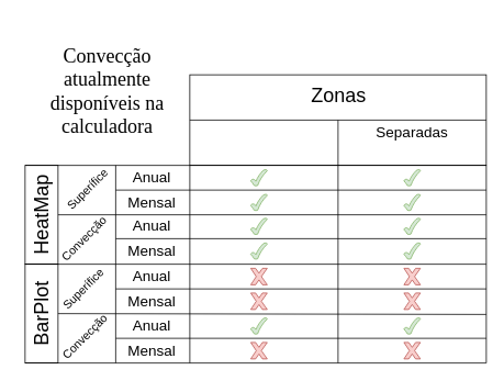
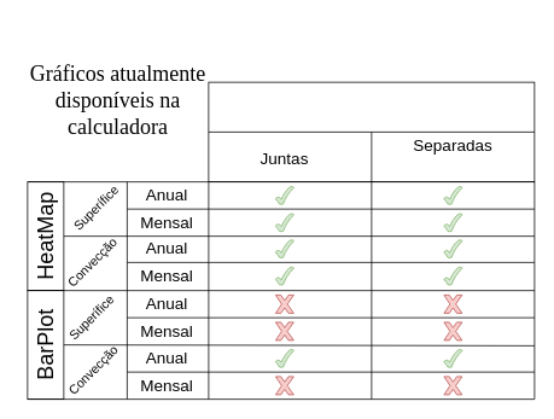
  <mxCell id="0" />
  <mxCell id="1" parent="0" />
  <mxCell id="2" value="" style="endArrow=none;html=1;rounded=0;" edge="1" parent="1"><mxGeometry width="50" height="50" relative="1" as="geometry"><mxPoint x="30" y="320" as="sourcePoint" /><mxPoint x="590" y="320" as="targetPoint" /></mxGeometry></mxCell>
  <mxCell id="3" value="" style="endArrow=none;html=1;rounded=0;" edge="1" parent="1"><mxGeometry width="50" height="50" relative="1" as="geometry"><mxPoint x="30" y="200" as="sourcePoint" /><mxPoint x="590" y="200" as="targetPoint" /></mxGeometry></mxCell>
  <mxCell id="4" value="" style="endArrow=none;html=1;rounded=0;" edge="1" parent="1"><mxGeometry width="50" height="50" relative="1" as="geometry"><mxPoint x="30" y="440" as="sourcePoint" /><mxPoint x="590" y="440" as="targetPoint" /></mxGeometry></mxCell>
  <mxCell id="5" value="" style="rounded=0;whiteSpace=wrap;html=1;fillColor=none;" vertex="1" parent="1"><mxGeometry x="230" y="90" width="360" height="110" as="geometry" /></mxCell>
- <mxCell id="6" value="&lt;font style=&quot;font-size: 24px;&quot;&gt;Zonas&lt;/font&gt;" style="text;html=1;align=center;verticalAlign=middle;whiteSpace=wrap;rounded=0;" vertex="1" parent="1"><mxGeometry x="381" y="101" width="60" height="30" as="geometry" /></mxCell>
+ <mxCell id="7" value="&lt;font style=&quot;font-size: 18px;&quot;&gt;Juntas&lt;/font&gt;" style="text;html=1;align=center;verticalAlign=middle;whiteSpace=wrap;rounded=0;" vertex="1" parent="1"><mxGeometry x="284" y="160" width="60" height="30" as="geometry" /></mxCell>
  <mxCell id="8" value="&lt;font style=&quot;font-size: 18px;&quot;&gt;Separadas&lt;/font&gt;" style="text;html=1;align=center;verticalAlign=middle;whiteSpace=wrap;rounded=0;" vertex="1" parent="1"><mxGeometry x="470" y="145" width="60" height="30" as="geometry" /></mxCell>
  <mxCell id="9" value="" style="endArrow=none;html=1;rounded=0;exitX=0;exitY=0.5;exitDx=0;exitDy=0;entryX=1;entryY=0.5;entryDx=0;entryDy=0;" edge="1" parent="1" source="5" target="5"><mxGeometry width="50" height="50" relative="1" as="geometry"><mxPoint x="330" y="270" as="sourcePoint" /><mxPoint x="380" y="220" as="targetPoint" /></mxGeometry></mxCell>
  <mxCell id="10" value="" style="endArrow=none;html=1;rounded=0;" edge="1" parent="1"><mxGeometry width="50" height="50" relative="1" as="geometry"><mxPoint x="410" y="440" as="sourcePoint" /><mxPoint x="410" y="145" as="targetPoint" /></mxGeometry></mxCell>
  <mxCell id="11" value="" style="rounded=0;whiteSpace=wrap;html=1;fillColor=none;" vertex="1" parent="1"><mxGeometry x="30" y="200" width="40" height="120" as="geometry" /></mxCell>
  <mxCell id="12" value="" style="rounded=0;whiteSpace=wrap;html=1;fillColor=none;" vertex="1" parent="1"><mxGeometry x="30" y="320" width="40" height="120" as="geometry" /></mxCell>
  <mxCell id="13" value="&lt;font style=&quot;font-size: 24px;&quot;&gt;HeatMap&lt;/font&gt;" style="text;html=1;align=center;verticalAlign=middle;whiteSpace=wrap;rounded=0;rotation=-90;" vertex="1" parent="1"><mxGeometry x="20" y="245" width="60" height="30" as="geometry" /></mxCell>
  <mxCell id="14" value="&lt;font style=&quot;font-size: 24px;&quot;&gt;BarPlot&lt;/font&gt;" style="text;html=1;align=center;verticalAlign=middle;whiteSpace=wrap;rounded=0;rotation=-90;" vertex="1" parent="1"><mxGeometry x="20" y="365" width="60" height="30" as="geometry" /></mxCell>
  <mxCell id="15" value="" style="endArrow=none;html=1;rounded=0;entryX=1;entryY=1;entryDx=0;entryDy=0;" edge="1" parent="1" target="5"><mxGeometry width="50" height="50" relative="1" as="geometry"><mxPoint x="590" y="440" as="sourcePoint" /><mxPoint x="570" y="230" as="targetPoint" /></mxGeometry></mxCell>
  <mxCell id="16" value="" style="endArrow=none;html=1;rounded=0;exitX=1;exitY=0.5;exitDx=0;exitDy=0;" edge="1" parent="1" source="11"><mxGeometry width="50" height="50" relative="1" as="geometry"><mxPoint x="170" y="290" as="sourcePoint" /><mxPoint x="590" y="260" as="targetPoint" /></mxGeometry></mxCell>
  <mxCell id="17" value="" style="endArrow=none;html=1;rounded=0;exitX=1;exitY=0.5;exitDx=0;exitDy=0;" edge="1" parent="1" source="12"><mxGeometry width="50" height="50" relative="1" as="geometry"><mxPoint x="110" y="381" as="sourcePoint" /><mxPoint x="590" y="381" as="targetPoint" /></mxGeometry></mxCell>
  <mxCell id="18" value="" style="endArrow=none;html=1;rounded=0;entryX=0;entryY=1;entryDx=0;entryDy=0;" edge="1" parent="1" target="5"><mxGeometry width="50" height="50" relative="1" as="geometry"><mxPoint x="230" y="440" as="sourcePoint" /><mxPoint x="250" y="230" as="targetPoint" /></mxGeometry></mxCell>
  <mxCell id="19" value="&lt;font style=&quot;font-size: 14px;&quot;&gt;Superífice&lt;/font&gt;" style="text;html=1;align=center;verticalAlign=middle;whiteSpace=wrap;rounded=0;rotation=-45;" vertex="1" parent="1"><mxGeometry x="76" y="214" width="60" height="30" as="geometry" /></mxCell>
  <mxCell id="20" value="&lt;font style=&quot;font-size: 14px;&quot;&gt;Convecção&lt;/font&gt;" style="text;html=1;align=center;verticalAlign=middle;whiteSpace=wrap;rounded=0;rotation=-45;" vertex="1" parent="1"><mxGeometry x="72" y="274" width="60" height="30" as="geometry" /></mxCell>
  <mxCell id="21" value="&lt;font style=&quot;font-size: 14px;&quot;&gt;Superífice&lt;/font&gt;" style="text;html=1;align=center;verticalAlign=middle;whiteSpace=wrap;rounded=0;rotation=-45;" vertex="1" parent="1"><mxGeometry x="71" y="335" width="60" height="30" as="geometry" /></mxCell>
  <mxCell id="22" value="&lt;font style=&quot;font-size: 14px;&quot;&gt;Convecção&lt;/font&gt;" style="text;html=1;align=center;verticalAlign=middle;whiteSpace=wrap;rounded=0;rotation=-45;" vertex="1" parent="1"><mxGeometry x="73" y="393" width="60" height="30" as="geometry" /></mxCell>
  <mxCell id="23" value="" style="endArrow=none;html=1;rounded=0;" edge="1" parent="1"><mxGeometry width="50" height="50" relative="1" as="geometry"><mxPoint x="140" y="440" as="sourcePoint" /><mxPoint x="140" y="200" as="targetPoint" /></mxGeometry></mxCell>
  <mxCell id="24" value="&lt;font style=&quot;font-size: 18px;&quot;&gt;Anual&lt;/font&gt;" style="text;html=1;align=center;verticalAlign=middle;whiteSpace=wrap;rounded=0;" vertex="1" parent="1"><mxGeometry x="154" y="200" width="60" height="30" as="geometry" /></mxCell>
  <mxCell id="25" value="&lt;font style=&quot;font-size: 18px;&quot;&gt;Mensal&lt;/font&gt;" style="text;html=1;align=center;verticalAlign=middle;whiteSpace=wrap;rounded=0;" vertex="1" parent="1"><mxGeometry x="154" y="230" width="60" height="30" as="geometry" /></mxCell>
  <mxCell id="26" value="" style="endArrow=none;html=1;rounded=0;" edge="1" parent="1"><mxGeometry width="50" height="50" relative="1" as="geometry"><mxPoint x="140" y="230" as="sourcePoint" /><mxPoint x="590" y="230" as="targetPoint" /></mxGeometry></mxCell>
  <mxCell id="27" value="&lt;font style=&quot;font-size: 18px;&quot;&gt;Anual&lt;/font&gt;" style="text;html=1;align=center;verticalAlign=middle;whiteSpace=wrap;rounded=0;" vertex="1" parent="1"><mxGeometry x="154" y="259" width="60" height="30" as="geometry" /></mxCell>
  <mxCell id="28" value="&lt;font style=&quot;font-size: 18px;&quot;&gt;Mensal&lt;/font&gt;" style="text;html=1;align=center;verticalAlign=middle;whiteSpace=wrap;rounded=0;" vertex="1" parent="1"><mxGeometry x="154" y="289" width="60" height="30" as="geometry" /></mxCell>
  <mxCell id="29" value="" style="endArrow=none;html=1;rounded=0;" edge="1" parent="1"><mxGeometry width="50" height="50" relative="1" as="geometry"><mxPoint x="140" y="289" as="sourcePoint" /><mxPoint x="590" y="289" as="targetPoint" /></mxGeometry></mxCell>
  <mxCell id="30" value="&lt;font style=&quot;font-size: 18px;&quot;&gt;Anual&lt;/font&gt;" style="text;html=1;align=center;verticalAlign=middle;whiteSpace=wrap;rounded=0;" vertex="1" parent="1"><mxGeometry x="154" y="320" width="60" height="30" as="geometry" /></mxCell>
  <mxCell id="31" value="&lt;font style=&quot;font-size: 18px;&quot;&gt;Mensal&lt;/font&gt;" style="text;html=1;align=center;verticalAlign=middle;whiteSpace=wrap;rounded=0;" vertex="1" parent="1"><mxGeometry x="154" y="350" width="60" height="30" as="geometry" /></mxCell>
  <mxCell id="32" value="" style="endArrow=none;html=1;rounded=0;" edge="1" parent="1"><mxGeometry width="50" height="50" relative="1" as="geometry"><mxPoint x="140" y="350" as="sourcePoint" /><mxPoint x="590" y="350" as="targetPoint" /></mxGeometry></mxCell>
  <mxCell id="33" value="&lt;font style=&quot;font-size: 18px;&quot;&gt;Anual&lt;/font&gt;" style="text;html=1;align=center;verticalAlign=middle;whiteSpace=wrap;rounded=0;" vertex="1" parent="1"><mxGeometry x="154" y="380" width="60" height="30" as="geometry" /></mxCell>
  <mxCell id="34" value="&lt;font style=&quot;font-size: 18px;&quot;&gt;Mensal&lt;/font&gt;" style="text;html=1;align=center;verticalAlign=middle;whiteSpace=wrap;rounded=0;" vertex="1" parent="1"><mxGeometry x="154" y="410" width="60" height="30" as="geometry" /></mxCell>
  <mxCell id="35" value="" style="endArrow=none;html=1;rounded=0;" edge="1" parent="1"><mxGeometry width="50" height="50" relative="1" as="geometry"><mxPoint x="140" y="410" as="sourcePoint" /><mxPoint x="590" y="410" as="targetPoint" /></mxGeometry></mxCell>
  <mxCell id="36" value="" style="verticalLabelPosition=bottom;verticalAlign=top;html=1;shape=mxgraph.basic.tick;fillColor=#d5e8d4;strokeColor=#82b366;" vertex="1" parent="1"><mxGeometry x="304" y="205" width="20" height="20" as="geometry" /></mxCell>
  <mxCell id="37" value="" style="verticalLabelPosition=bottom;verticalAlign=top;html=1;shape=mxgraph.basic.tick;fillColor=#d5e8d4;strokeColor=#82b366;" vertex="1" parent="1"><mxGeometry x="490" y="205" width="20" height="20" as="geometry" /></mxCell>
  <mxCell id="38" value="" style="verticalLabelPosition=bottom;verticalAlign=top;html=1;shape=mxgraph.basic.tick;fillColor=#d5e8d4;strokeColor=#82b366;" vertex="1" parent="1"><mxGeometry x="304" y="235" width="20" height="20" as="geometry" /></mxCell>
  <mxCell id="39" value="" style="verticalLabelPosition=bottom;verticalAlign=top;html=1;shape=mxgraph.basic.tick;fillColor=#d5e8d4;strokeColor=#82b366;" vertex="1" parent="1"><mxGeometry x="490" y="235" width="20" height="20" as="geometry" /></mxCell>
  <mxCell id="40" value="" style="verticalLabelPosition=bottom;verticalAlign=top;html=1;shape=mxgraph.basic.tick;fillColor=#d5e8d4;strokeColor=#82b366;" vertex="1" parent="1"><mxGeometry x="304" y="264" width="20" height="20" as="geometry" /></mxCell>
  <mxCell id="41" value="" style="verticalLabelPosition=bottom;verticalAlign=top;html=1;shape=mxgraph.basic.tick;fillColor=#d5e8d4;strokeColor=#82b366;" vertex="1" parent="1"><mxGeometry x="490" y="264" width="20" height="20" as="geometry" /></mxCell>
  <mxCell id="42" value="" style="verticalLabelPosition=bottom;verticalAlign=top;html=1;shape=mxgraph.basic.tick;fillColor=#d5e8d4;strokeColor=#82b366;" vertex="1" parent="1"><mxGeometry x="304" y="294" width="20" height="20" as="geometry" /></mxCell>
  <mxCell id="43" value="" style="verticalLabelPosition=bottom;verticalAlign=top;html=1;shape=mxgraph.basic.tick;fillColor=#d5e8d4;strokeColor=#82b366;" vertex="1" parent="1"><mxGeometry x="490" y="294" width="20" height="20" as="geometry" /></mxCell>
  <mxCell id="44" value="" style="verticalLabelPosition=bottom;verticalAlign=top;html=1;shape=mxgraph.basic.tick;fillColor=#d5e8d4;strokeColor=#82b366;" vertex="1" parent="1"><mxGeometry x="304" y="385" width="20" height="20" as="geometry" /></mxCell>
  <mxCell id="45" value="" style="verticalLabelPosition=bottom;verticalAlign=top;html=1;shape=mxgraph.basic.tick;fillColor=#d5e8d4;strokeColor=#82b366;" vertex="1" parent="1"><mxGeometry x="490" y="385" width="20" height="20" as="geometry" /></mxCell>
  <mxCell id="46" value="" style="verticalLabelPosition=bottom;verticalAlign=top;html=1;shape=mxgraph.basic.x;fillColor=#f8cecc;strokeColor=#b85450;" vertex="1" parent="1"><mxGeometry x="304" y="325" width="20" height="20" as="geometry" /></mxCell>
  <mxCell id="47" value="" style="verticalLabelPosition=bottom;verticalAlign=top;html=1;shape=mxgraph.basic.x;fillColor=#f8cecc;strokeColor=#b85450;" vertex="1" parent="1"><mxGeometry x="490" y="325" width="20" height="20" as="geometry" /></mxCell>
  <mxCell id="48" value="" style="verticalLabelPosition=bottom;verticalAlign=top;html=1;shape=mxgraph.basic.x;fillColor=#f8cecc;strokeColor=#b85450;" vertex="1" parent="1"><mxGeometry x="304" y="355" width="20" height="20" as="geometry" /></mxCell>
  <mxCell id="49" value="" style="verticalLabelPosition=bottom;verticalAlign=top;html=1;shape=mxgraph.basic.x;fillColor=#f8cecc;strokeColor=#b85450;" vertex="1" parent="1"><mxGeometry x="490" y="355" width="20" height="20" as="geometry" /></mxCell>
  <mxCell id="50" value="" style="verticalLabelPosition=bottom;verticalAlign=top;html=1;shape=mxgraph.basic.x;fillColor=#f8cecc;strokeColor=#b85450;" vertex="1" parent="1"><mxGeometry x="304" y="415" width="20" height="20" as="geometry" /></mxCell>
  <mxCell id="51" value="" style="verticalLabelPosition=bottom;verticalAlign=top;html=1;shape=mxgraph.basic.x;fillColor=#f8cecc;strokeColor=#b85450;" vertex="1" parent="1"><mxGeometry x="490" y="415" width="20" height="20" as="geometry" /></mxCell>
- <mxCell id="52" value="&lt;div style=&quot;&quot;&gt;&lt;span style=&quot;font-size: 24px; font-family: Georgia; background-color: initial;&quot;&gt;Convecção atualmente disponíveis na calculadora&lt;/span&gt;&lt;/div&gt;" style="text;html=1;align=center;verticalAlign=middle;whiteSpace=wrap;rounded=0;" vertex="1" parent="1"><mxGeometry x="30" y="20" width="200" height="180" as="geometry" /></mxCell>
+ <mxCell id="52" value="&lt;div style=&quot;&quot;&gt;&lt;span style=&quot;font-size: 24px; font-family: Georgia; background-color: initial;&quot;&gt;Gráficos atualmente disponíveis na calculadora&lt;/span&gt;&lt;/div&gt;" style="text;html=1;align=center;verticalAlign=middle;whiteSpace=wrap;rounded=0;" vertex="1" parent="1"><mxGeometry x="30" y="20" width="200" height="180" as="geometry" /></mxCell>
